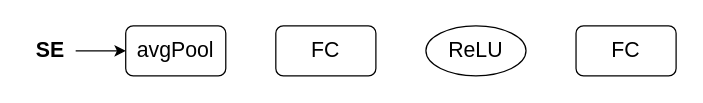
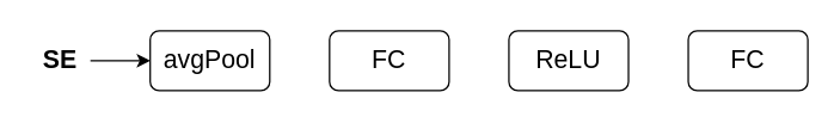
  <mxCell id="0" />
  <mxCell id="1" parent="0" />
  <mxCell id="2" value="" style="edgeStyle=orthogonalEdgeStyle;rounded=0;orthogonalLoop=1;jettySize=auto;html=1;fontSize=17;" edge="1" parent="1" source="3" target="4"><mxGeometry relative="1" as="geometry" /></mxCell>
  <mxCell id="3" value="&lt;b&gt;&lt;font style=&quot;font-size: 17px;&quot;&gt;SE&lt;/font&gt;&lt;/b&gt;" style="text;html=1;strokeColor=none;fillColor=none;align=center;verticalAlign=middle;whiteSpace=wrap;rounded=0;" vertex="1" parent="1"><mxGeometry x="20" y="20" width="40" height="40" as="geometry" /></mxCell>
  <mxCell id="4" value="avgPool" style="rounded=1;whiteSpace=wrap;html=1;fontSize=17;" vertex="1" parent="1"><mxGeometry x="100" y="20" width="80" height="40" as="geometry" /></mxCell>
  <mxCell id="5" value="FC" style="rounded=1;whiteSpace=wrap;html=1;fontSize=17;" vertex="1" parent="1"><mxGeometry x="220" y="20" width="80" height="40" as="geometry" /></mxCell>
- <mxCell id="6" value="ReLU" style="ellipse;whiteSpace=wrap;html=1;fontSize=17;" vertex="1" parent="1"><mxGeometry x="340" y="20" width="80" height="40" as="geometry" /></mxCell>
+ <mxCell id="6" value="ReLU" style="rounded=1;whiteSpace=wrap;html=1;fontSize=17;" vertex="1" parent="1"><mxGeometry x="340" y="20" width="80" height="40" as="geometry" /></mxCell>
  <mxCell id="7" value="FC" style="rounded=1;whiteSpace=wrap;html=1;fontSize=17;" vertex="1" parent="1"><mxGeometry x="460" y="20" width="80" height="40" as="geometry" /></mxCell>
